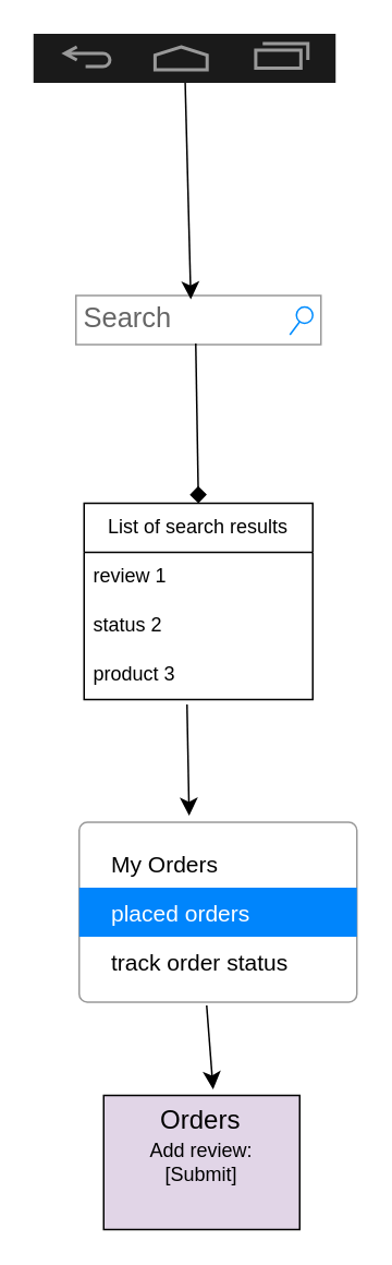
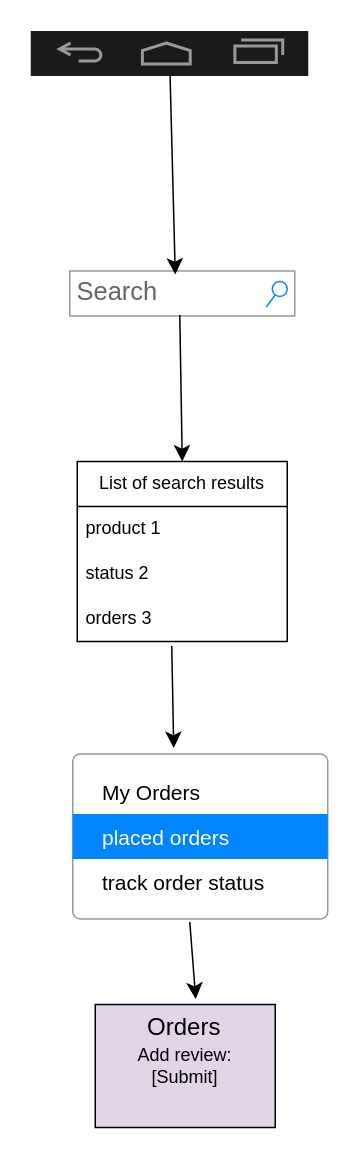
  <mxCell id="0" />
  <mxCell id="1" parent="0" />
  <mxCell id="2" value="" style="verticalLabelPosition=bottom;verticalAlign=top;html=1;shadow=0;dashed=0;strokeWidth=2;shape=mxgraph.android.navigation_bar_1;fillColor=#1A1A1A;strokeColor=#999999;sketch=0;" vertex="1" parent="1"><mxGeometry x="20" y="20" width="185" height="30" as="geometry" /></mxCell>
  <mxCell id="3" value="Search" style="strokeWidth=1;shadow=0;dashed=0;align=center;html=1;shape=mxgraph.mockup.forms.searchBox;strokeColor=#999999;mainText=;strokeColor2=#008cff;fontColor=#666666;fontSize=17;align=left;spacingLeft=3;whiteSpace=wrap;" vertex="1" parent="1"><mxGeometry x="46" y="180" width="150" height="30" as="geometry" /></mxCell>
  <mxCell id="4" value="List of search results" style="swimlane;fontStyle=0;childLayout=stackLayout;horizontal=1;startSize=30;horizontalStack=0;resizeParent=1;resizeParentMax=0;resizeLast=0;collapsible=1;marginBottom=0;whiteSpace=wrap;html=1;" vertex="1" parent="1"><mxGeometry x="51" y="307" width="140" height="120" as="geometry" /></mxCell>
- <mxCell id="5" value="review 1" style="text;strokeColor=none;fillColor=none;align=left;verticalAlign=middle;spacingLeft=4;spacingRight=4;overflow=hidden;points=[[0,0.5],[1,0.5]];portConstraint=eastwest;rotatable=0;whiteSpace=wrap;html=1;" vertex="1" parent="4"><mxGeometry y="30" width="140" height="30" as="geometry" /></mxCell>
+ <mxCell id="5" value="product 1" style="text;strokeColor=none;fillColor=none;align=left;verticalAlign=middle;spacingLeft=4;spacingRight=4;overflow=hidden;points=[[0,0.5],[1,0.5]];portConstraint=eastwest;rotatable=0;whiteSpace=wrap;html=1;" vertex="1" parent="4"><mxGeometry y="30" width="140" height="30" as="geometry" /></mxCell>
  <mxCell id="6" value="status 2" style="text;strokeColor=none;fillColor=none;align=left;verticalAlign=middle;spacingLeft=4;spacingRight=4;overflow=hidden;points=[[0,0.5],[1,0.5]];portConstraint=eastwest;rotatable=0;whiteSpace=wrap;html=1;" vertex="1" parent="4"><mxGeometry y="60" width="140" height="30" as="geometry" /></mxCell>
- <mxCell id="7" value="product 3" style="text;strokeColor=none;fillColor=none;align=left;verticalAlign=middle;spacingLeft=4;spacingRight=4;overflow=hidden;points=[[0,0.5],[1,0.5]];portConstraint=eastwest;rotatable=0;whiteSpace=wrap;html=1;" vertex="1" parent="4"><mxGeometry y="90" width="140" height="30" as="geometry" /></mxCell>
+ <mxCell id="7" value="orders 3" style="text;strokeColor=none;fillColor=none;align=left;verticalAlign=middle;spacingLeft=4;spacingRight=4;overflow=hidden;points=[[0,0.5],[1,0.5]];portConstraint=eastwest;rotatable=0;whiteSpace=wrap;html=1;" vertex="1" parent="4"><mxGeometry y="90" width="140" height="30" as="geometry" /></mxCell>
  <mxCell id="8" value="" style="endArrow=classic;html=1;rounded=0;fontSize=12;startSize=8;endSize=8;curved=1;entryX=0.469;entryY=0.078;entryDx=0;entryDy=0;entryPerimeter=0;" edge="1" parent="1" source="2" target="3"><mxGeometry width="50" height="50" relative="1" as="geometry"><mxPoint x="99" y="205" as="sourcePoint" /><mxPoint x="149" y="155" as="targetPoint" /></mxGeometry></mxCell>
- <mxCell id="9" value="" style="endArrow=diamond;html=1;rounded=0;fontSize=12;startSize=8;endSize=8;curved=1;exitX=0.489;exitY=0.978;exitDx=0;exitDy=0;exitPerimeter=0;entryX=0.5;entryY=0;entryDx=0;entryDy=0;" edge="1" parent="1" source="3" target="4"><mxGeometry width="50" height="50" relative="1" as="geometry"><mxPoint x="99" y="205" as="sourcePoint" /><mxPoint x="149" y="155" as="targetPoint" /></mxGeometry></mxCell>
+ <mxCell id="9" value="" style="endArrow=classic;html=1;rounded=0;fontSize=12;startSize=8;endSize=8;curved=1;exitX=0.489;exitY=0.978;exitDx=0;exitDy=0;exitPerimeter=0;entryX=0.5;entryY=0;entryDx=0;entryDy=0;" edge="1" parent="1" source="3" target="4"><mxGeometry width="50" height="50" relative="1" as="geometry"><mxPoint x="99" y="205" as="sourcePoint" /><mxPoint x="149" y="155" as="targetPoint" /></mxGeometry></mxCell>
  <mxCell id="10" value="" style="html=1;shadow=0;dashed=0;shape=mxgraph.bootstrap.rrect;rSize=5;fillColor=#ffffff;strokeColor=#999999;" vertex="1" parent="1"><mxGeometry x="48" y="502" width="170" height="110" as="geometry" /></mxCell>
  <mxCell id="11" value="My Orders" style="fillColor=none;strokeColor=none;align=left;spacing=20;fontSize=14;" vertex="1" parent="10"><mxGeometry width="170" height="30" relative="1" as="geometry"><mxPoint y="10" as="offset" /></mxGeometry></mxCell>
  <mxCell id="12" value="placed orders" style="fillColor=#0085FC;strokeColor=none;fontColor=#ffffff;align=left;spacing=20;fontSize=14;sketch=0;" vertex="1" parent="10"><mxGeometry width="170" height="30" relative="1" as="geometry"><mxPoint y="40" as="offset" /></mxGeometry></mxCell>
  <mxCell id="13" value="track order status" style="fillColor=none;strokeColor=none;align=left;spacing=20;fontSize=14;" vertex="1" parent="10"><mxGeometry width="170" height="30" relative="1" as="geometry"><mxPoint y="70" as="offset" /></mxGeometry></mxCell>
  <mxCell id="14" value="" style="endArrow=classic;html=1;rounded=0;fontSize=12;startSize=8;endSize=8;curved=1;exitX=0.45;exitY=1.1;exitDx=0;exitDy=0;exitPerimeter=0;entryX=0.396;entryY=-0.036;entryDx=0;entryDy=0;entryPerimeter=0;" edge="1" parent="1" source="7" target="10"><mxGeometry width="50" height="50" relative="1" as="geometry"><mxPoint x="99" y="535" as="sourcePoint" /><mxPoint x="149" y="485" as="targetPoint" /></mxGeometry></mxCell>
  <mxCell id="15" value="Add review:&lt;div&gt;[Submit]&lt;/div&gt;" style="rounded=0;whiteSpace=wrap;html=1;fillColor=#e1d5e7;" vertex="1" parent="1"><mxGeometry x="63" y="669" width="120" height="82" as="geometry" /></mxCell>
  <mxCell id="16" value="Orders" style="text;html=1;align=center;verticalAlign=middle;whiteSpace=wrap;rounded=0;fontSize=16;" vertex="1" parent="1"><mxGeometry x="63" y="669" width="119" height="30" as="geometry" /></mxCell>
  <mxCell id="17" value="" style="endArrow=classic;html=1;rounded=0;fontSize=12;startSize=8;endSize=8;curved=1;exitX=0.459;exitY=1.018;exitDx=0;exitDy=0;exitPerimeter=0;entryX=0.563;entryY=-0.122;entryDx=0;entryDy=0;entryPerimeter=0;" edge="1" parent="1" source="10" target="16"><mxGeometry width="50" height="50" relative="1" as="geometry"><mxPoint x="99" y="666" as="sourcePoint" /><mxPoint x="149" y="616" as="targetPoint" /></mxGeometry></mxCell>
